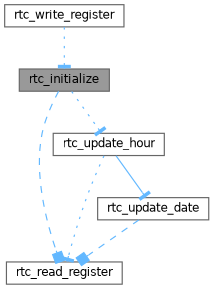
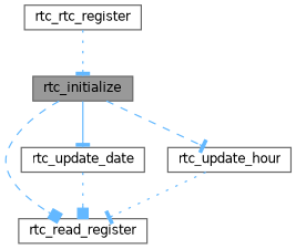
  digraph {
    rankdir=TB
    node [color=grey40 fillcolor=white fontname=Helvetica fontsize=10 shape=box style=filled]
    edge [arrowhead=tee color=steelblue1 fontname=Helvetica fontsize=10 labelfontname=Helvetica labelfontsize=10 style=dotted]
    n1 [color=gray40 fillcolor=grey60 fontcolor=black height=0.2 label=rtc_initialize width=0.4]
    n2 [height=0.2 label=rtc_read_register width=0.4]
    n3 [height=0.2 label=rtc_update_date width=0.4]
    n4 [height=0.2 label=rtc_update_hour width=0.4]
-   n5 [height=0.2 label=rtc_write_register width=0.4]
+   n5 [height=0.2 label=rtc_rtc_register width=0.4]
    n1 -> n2 [arrowhead=box style=dashed]
-   n4 -> n3 [style=solid]
-   n1 -> n4
-   n3 -> n2 [arrowhead=box style=dashed]
+   n1 -> n3 [style=solid]
+   n1 -> n4 [style=dashed]
+   n3 -> n2 [arrowhead=box]
    n4 -> n2
    n5 -> n1
  }
